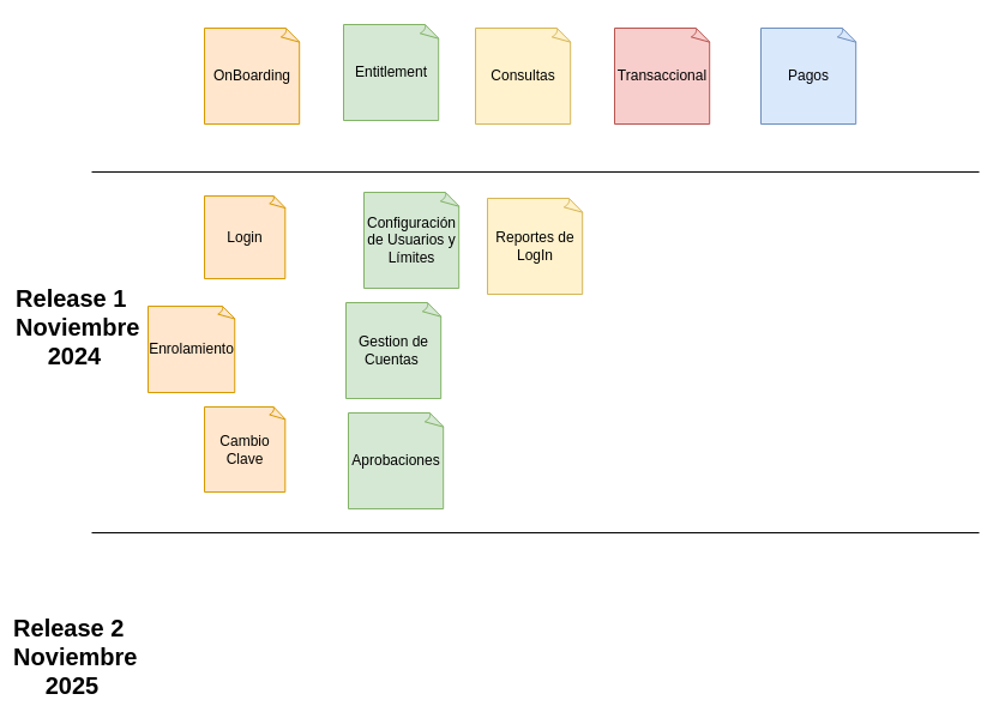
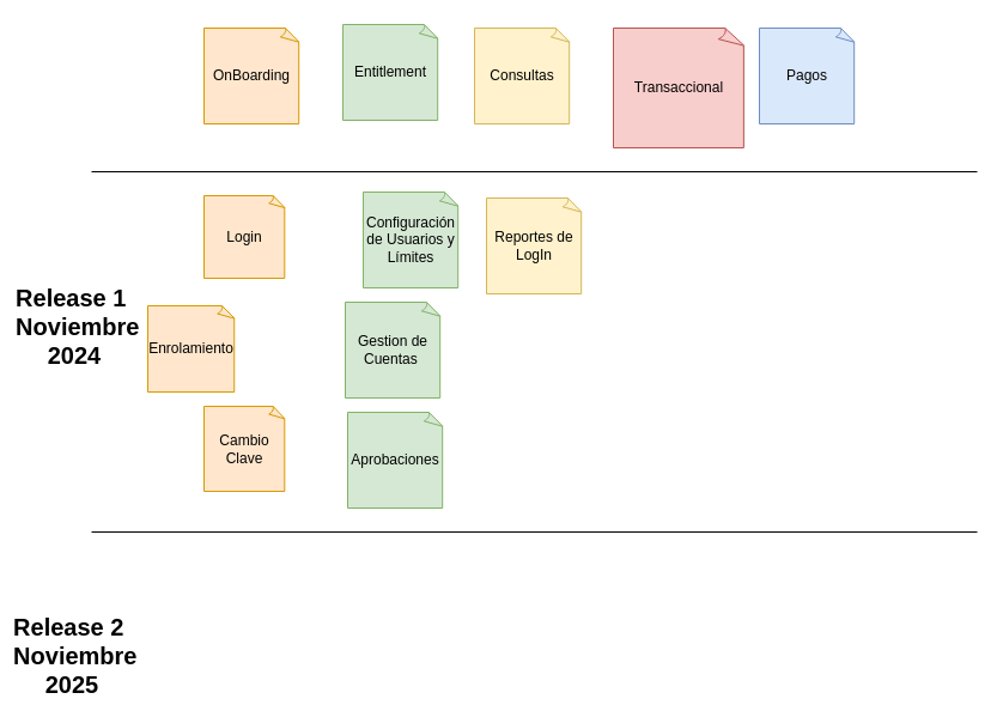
  <mxCell id="0" />
  <mxCell id="1" parent="0" />
  <mxCell id="2" value="" style="endArrow=none;html=1;rounded=0;" edge="1" parent="1"><mxGeometry width="50" height="50" relative="1" as="geometry"><mxPoint x="76" y="143" as="sourcePoint" /><mxPoint x="816" y="143" as="targetPoint" /></mxGeometry></mxCell>
  <mxCell id="3" value="OnBoarding" style="whiteSpace=wrap;html=1;shape=mxgraph.basic.document;fillColor=#ffe6cc;strokeColor=#d79b00;" vertex="1" parent="1"><mxGeometry x="170" y="23" width="80" height="80" as="geometry" /></mxCell>
  <mxCell id="4" value="Entitlement" style="whiteSpace=wrap;html=1;shape=mxgraph.basic.document;fillColor=#d5e8d4;strokeColor=#82b366;" vertex="1" parent="1"><mxGeometry x="286" y="20" width="80" height="80" as="geometry" /></mxCell>
  <mxCell id="5" value="Consultas" style="whiteSpace=wrap;html=1;shape=mxgraph.basic.document;fillColor=#fff2cc;strokeColor=#d6b656;" vertex="1" parent="1"><mxGeometry x="396" y="23" width="80" height="80" as="geometry" /></mxCell>
- <mxCell id="6" value="Transaccional" style="whiteSpace=wrap;html=1;shape=mxgraph.basic.document;fillColor=#f8cecc;strokeColor=#b85450;" vertex="1" parent="1"><mxGeometry x="512" y="23" width="80" height="80" as="geometry" /></mxCell>
+ <mxCell id="6" value="Transaccional" style="whiteSpace=wrap;html=1;shape=mxgraph.basic.document;fillColor=#f8cecc;strokeColor=#b85450;" vertex="1" parent="1"><mxGeometry x="512" y="23" width="110" height="100" as="geometry" /></mxCell>
  <mxCell id="7" value="Pagos" style="whiteSpace=wrap;html=1;shape=mxgraph.basic.document;fillColor=#dae8fc;strokeColor=#6c8ebf;" vertex="1" parent="1"><mxGeometry x="634" y="23" width="80" height="80" as="geometry" /></mxCell>
  <mxCell id="8" value="Release 1&amp;nbsp; &amp;nbsp;Noviembre 2024" style="text;html=1;align=center;verticalAlign=middle;whiteSpace=wrap;rounded=0;fontSize=20;fontStyle=1" vertex="1" parent="1"><mxGeometry x="22" y="252" width="80" height="40" as="geometry" /></mxCell>
  <mxCell id="9" value="" style="endArrow=none;html=1;rounded=0;" edge="1" parent="1"><mxGeometry width="50" height="50" relative="1" as="geometry"><mxPoint x="76" y="444" as="sourcePoint" /><mxPoint x="816" y="444" as="targetPoint" /></mxGeometry></mxCell>
  <mxCell id="10" value="Login" style="whiteSpace=wrap;html=1;shape=mxgraph.basic.document;fillColor=#ffe6cc;strokeColor=#d79b00;" vertex="1" parent="1"><mxGeometry x="170" y="163" width="68" height="69" as="geometry" /></mxCell>
  <mxCell id="11" value="Cambio Clave" style="whiteSpace=wrap;html=1;shape=mxgraph.basic.document;fillColor=#ffe6cc;strokeColor=#d79b00;" vertex="1" parent="1"><mxGeometry x="170" y="339" width="68" height="71" as="geometry" /></mxCell>
  <mxCell id="12" value="Enrolamiento" style="whiteSpace=wrap;html=1;shape=mxgraph.basic.document;fillColor=#ffe6cc;strokeColor=#d79b00;" vertex="1" parent="1"><mxGeometry x="123" y="255" width="73" height="72" as="geometry" /></mxCell>
  <mxCell id="13" value="Configuración de Usuarios y Límites" style="whiteSpace=wrap;html=1;shape=mxgraph.basic.document;fillColor=#d5e8d4;strokeColor=#82b366;" vertex="1" parent="1"><mxGeometry x="303" y="160" width="80" height="80" as="geometry" /></mxCell>
  <mxCell id="14" value="Gestion de Cuentas&amp;nbsp;" style="whiteSpace=wrap;html=1;shape=mxgraph.basic.document;fillColor=#d5e8d4;strokeColor=#82b366;" vertex="1" parent="1"><mxGeometry x="288" y="252" width="80" height="80" as="geometry" /></mxCell>
  <mxCell id="15" value="Aprobaciones" style="whiteSpace=wrap;html=1;shape=mxgraph.basic.document;fillColor=#d5e8d4;strokeColor=#82b366;" vertex="1" parent="1"><mxGeometry x="290" y="344" width="80" height="80" as="geometry" /></mxCell>
  <mxCell id="16" value="Reportes de LogIn" style="whiteSpace=wrap;html=1;shape=mxgraph.basic.document;fillColor=#fff2cc;strokeColor=#d6b656;" vertex="1" parent="1"><mxGeometry x="406" y="165" width="80" height="80" as="geometry" /></mxCell>
  <mxCell id="17" value="Release 2&amp;nbsp; &amp;nbsp;Noviembre 2025" style="text;html=1;align=center;verticalAlign=middle;whiteSpace=wrap;rounded=0;fontSize=20;fontStyle=1" vertex="1" parent="1"><mxGeometry x="20" y="527" width="80" height="40" as="geometry" /></mxCell>
